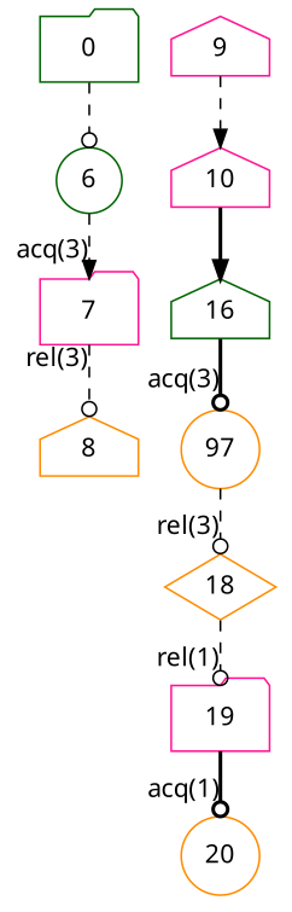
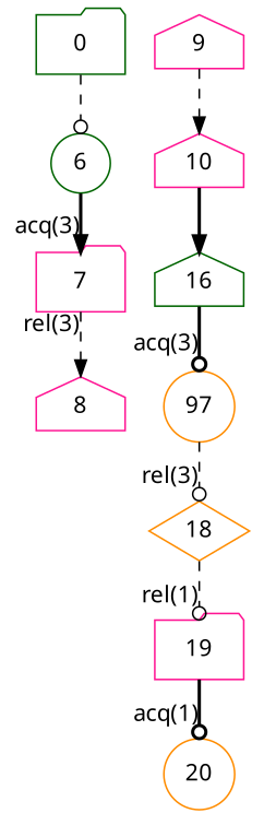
  digraph {
    fontname="Noto Sans"
    node [color=deeppink fontname="Noto Sans" shape=house]
    edge [arrowhead=odot fontname="Noto Sans" style=dashed]
    0 [color=darkgreen shape=folder]
    6 [color=darkgreen shape=circle]
    7 [shape=folder]
-   8 [color=darkorange]
+   8
    9
    10
    16 [color=darkgreen]
    n8 [color=darkorange label=97 shape=circle]
    18 [color=darkorange shape=diamond]
    19 [shape=folder]
    20 [color=darkorange shape=circle]
    0 -> 6
-   6 -> 7 [arrowhead=normal xlabel="acq(3)"]
-   7 -> 8 [xlabel="rel(3)"]
+   6 -> 7 [arrowhead=normal style=bold xlabel="acq(3)"]
+   7 -> 8 [arrowhead=normal xlabel="rel(3)"]
    9 -> 10 [arrowhead=normal]
    10 -> 16 [arrowhead=normal style=bold]
    16 -> n8 [style=bold xlabel="acq(3)"]
    n8 -> 18 [xlabel="rel(3)"]
    18 -> 19 [xlabel="rel(1)"]
    19 -> 20 [style=bold xlabel="acq(1)"]
  }
